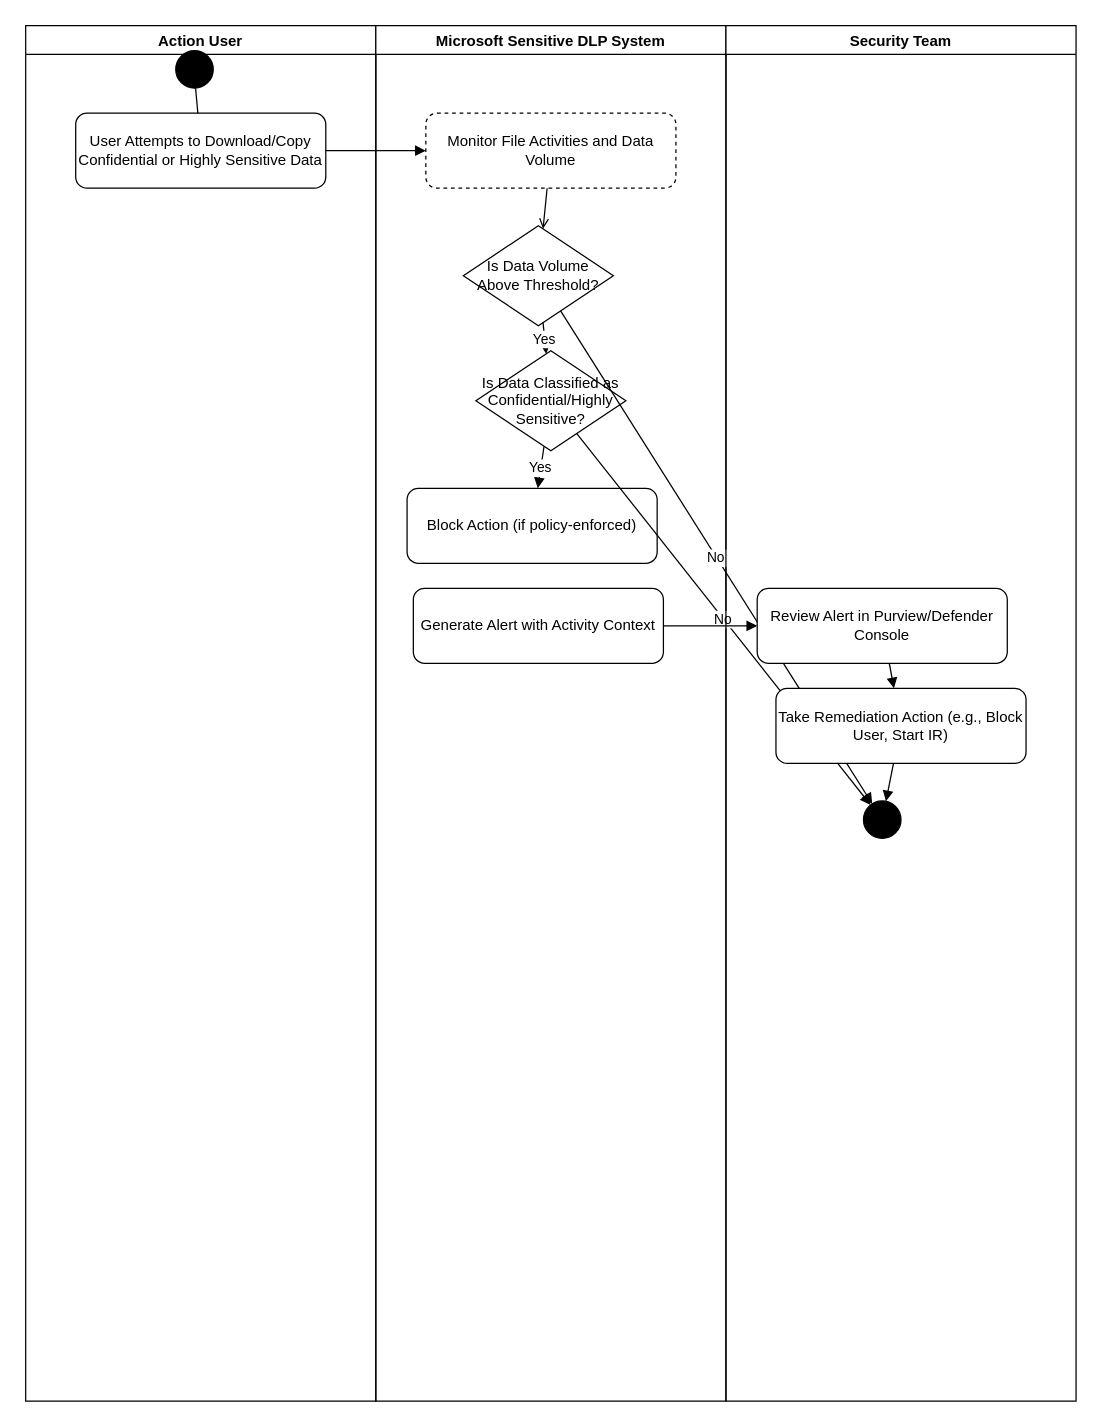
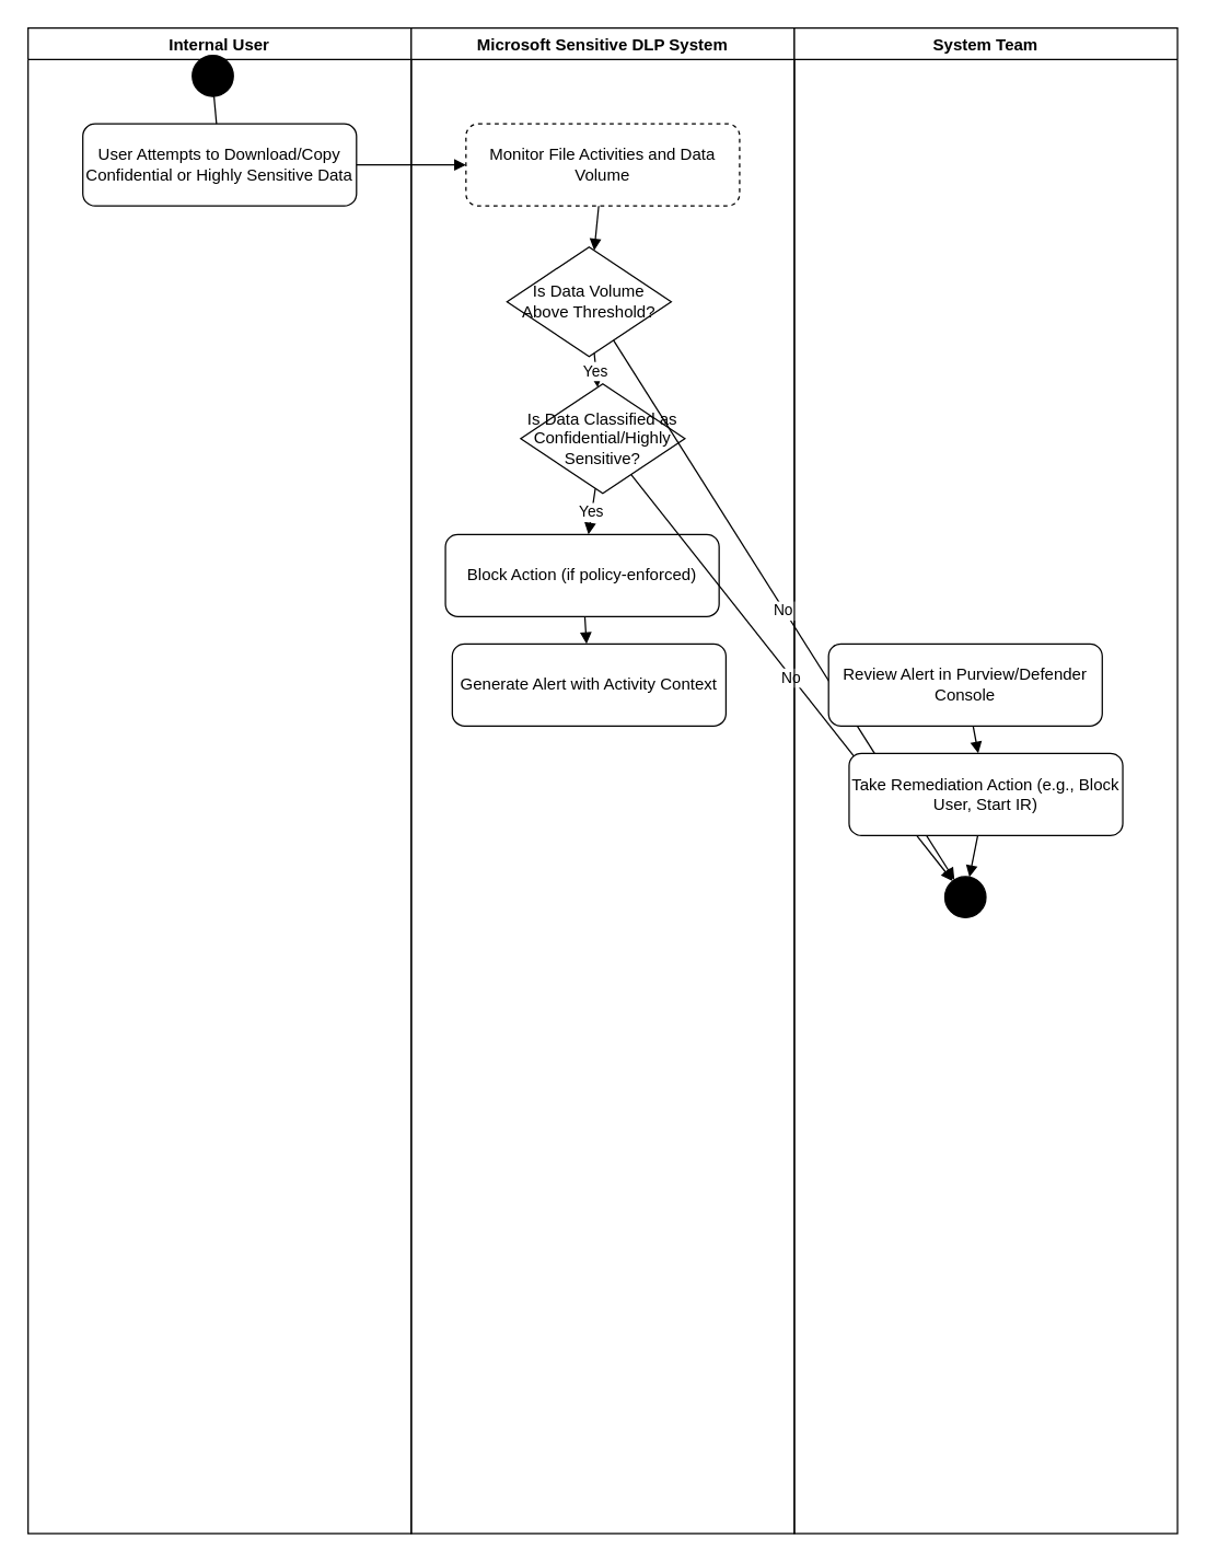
  <mxCell id="0" />
  <mxCell id="1" parent="0" />
- <mxCell id="2" value="Action User" style="swimlane" vertex="1" parent="1"><mxGeometry x="20" y="20" width="280" height="1100" as="geometry" /></mxCell>
+ <mxCell id="2" value="Internal User" style="swimlane" vertex="1" parent="1"><mxGeometry x="20" y="20" width="280" height="1100" as="geometry" /></mxCell>
  <mxCell id="3" value="Microsoft Sensitive DLP System" style="swimlane" vertex="1" parent="1"><mxGeometry x="300" y="20" width="280" height="1100" as="geometry" /></mxCell>
- <mxCell id="4" value="Security Team" style="swimlane" vertex="1" parent="1"><mxGeometry x="580" y="20" width="280" height="1100" as="geometry" /></mxCell>
+ <mxCell id="4" value="System Team" style="swimlane" vertex="1" parent="1"><mxGeometry x="580" y="20" width="280" height="1100" as="geometry" /></mxCell>
  <mxCell id="5" value="" style="ellipse;whiteSpace=wrap;html=1;aspect=fixed;fillColor=#000000;" vertex="1" parent="2"><mxGeometry x="120" y="20" width="30" height="30" as="geometry" /></mxCell>
  <mxCell id="6" value="User Attempts to Download/Copy Confidential or Highly Sensitive Data" style="rounded=1;whiteSpace=wrap;html=1;" vertex="1" parent="2"><mxGeometry x="40" y="70" width="200" height="60" as="geometry" /></mxCell>
  <mxCell id="7" value="Monitor File Activities and Data Volume" style="rounded=1;whiteSpace=wrap;html=1;dashed=1;" vertex="1" parent="3"><mxGeometry x="40" y="70" width="200" height="60" as="geometry" /></mxCell>
  <mxCell id="8" value="Is Data Volume Above Threshold?" style="rhombus;whiteSpace=wrap;html=1;" vertex="1" parent="3"><mxGeometry x="70" y="160" width="120" height="80" as="geometry" /></mxCell>
  <mxCell id="9" value="Is Data Classified as Confidential/Highly Sensitive?" style="rhombus;whiteSpace=wrap;html=1;" vertex="1" parent="3"><mxGeometry x="80" y="260" width="120" height="80" as="geometry" /></mxCell>
  <mxCell id="10" value="Block Action (if policy-enforced)" style="rounded=1;whiteSpace=wrap;html=1;" vertex="1" parent="3"><mxGeometry x="25" y="370" width="200" height="60" as="geometry" /></mxCell>
  <mxCell id="11" value="Generate Alert with Activity Context" style="rounded=1;whiteSpace=wrap;html=1;" vertex="1" parent="3"><mxGeometry x="30" y="450" width="200" height="60" as="geometry" /></mxCell>
  <mxCell id="12" value="Review Alert in Purview/Defender Console" style="rounded=1;whiteSpace=wrap;html=1;" vertex="1" parent="4"><mxGeometry x="25" y="450" width="200" height="60" as="geometry" /></mxCell>
  <mxCell id="13" value="Take Remediation Action (e.g., Block User, Start IR)" style="rounded=1;whiteSpace=wrap;html=1;" vertex="1" parent="4"><mxGeometry x="40" y="530" width="200" height="60" as="geometry" /></mxCell>
  <mxCell id="14" value="" style="ellipse;whiteSpace=wrap;html=1;aspect=fixed;fillColor=#000000;" vertex="1" parent="4"><mxGeometry x="110" y="620" width="30" height="30" as="geometry" /></mxCell>
  <mxCell id="15" style="endArrow=none;" edge="1" parent="2" source="5" target="6"><mxGeometry relative="1" as="geometry" /></mxCell>
  <mxCell id="16" style="endArrow=block;" edge="1" parent="2" source="6" target="7"><mxGeometry relative="1" as="geometry" /></mxCell>
- <mxCell id="17" style="endArrow=open;" edge="1" parent="3" source="7" target="8"><mxGeometry relative="1" as="geometry" /></mxCell>
+ <mxCell id="17" style="endArrow=block;" edge="1" parent="3" source="7" target="8"><mxGeometry relative="1" as="geometry" /></mxCell>
  <mxCell id="18" value="No" style="endArrow=block;" edge="1" parent="3" source="8" target="14"><mxGeometry relative="1" as="geometry" /></mxCell>
  <mxCell id="19" value="Yes" style="endArrow=block;" edge="1" parent="3" source="8" target="9"><mxGeometry relative="1" as="geometry" /></mxCell>
  <mxCell id="20" value="No" style="endArrow=block;" edge="1" parent="3" source="9" target="14"><mxGeometry relative="1" as="geometry" /></mxCell>
  <mxCell id="21" value="Yes" style="endArrow=block;" edge="1" parent="3" source="9" target="10"><mxGeometry relative="1" as="geometry" /></mxCell>
- <mxCell id="23" style="endArrow=block;" edge="1" parent="3" source="11" target="12"><mxGeometry relative="1" as="geometry" /></mxCell>
+ <mxCell id="22" style="endArrow=block;" edge="1" parent="3" source="10" target="11"><mxGeometry relative="1" as="geometry" /></mxCell>
  <mxCell id="24" style="endArrow=block;" edge="1" parent="4" source="12" target="13"><mxGeometry relative="1" as="geometry" /></mxCell>
  <mxCell id="25" style="endArrow=block;" edge="1" parent="4" source="13" target="14"><mxGeometry relative="1" as="geometry" /></mxCell>
